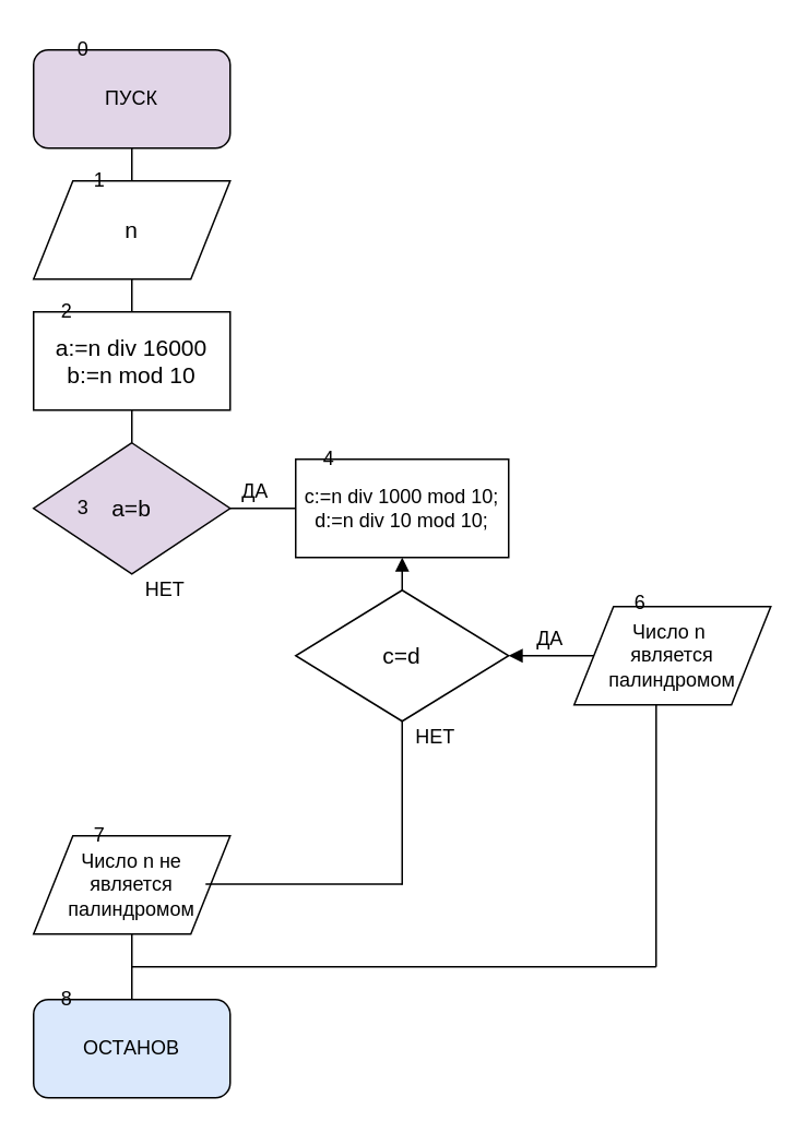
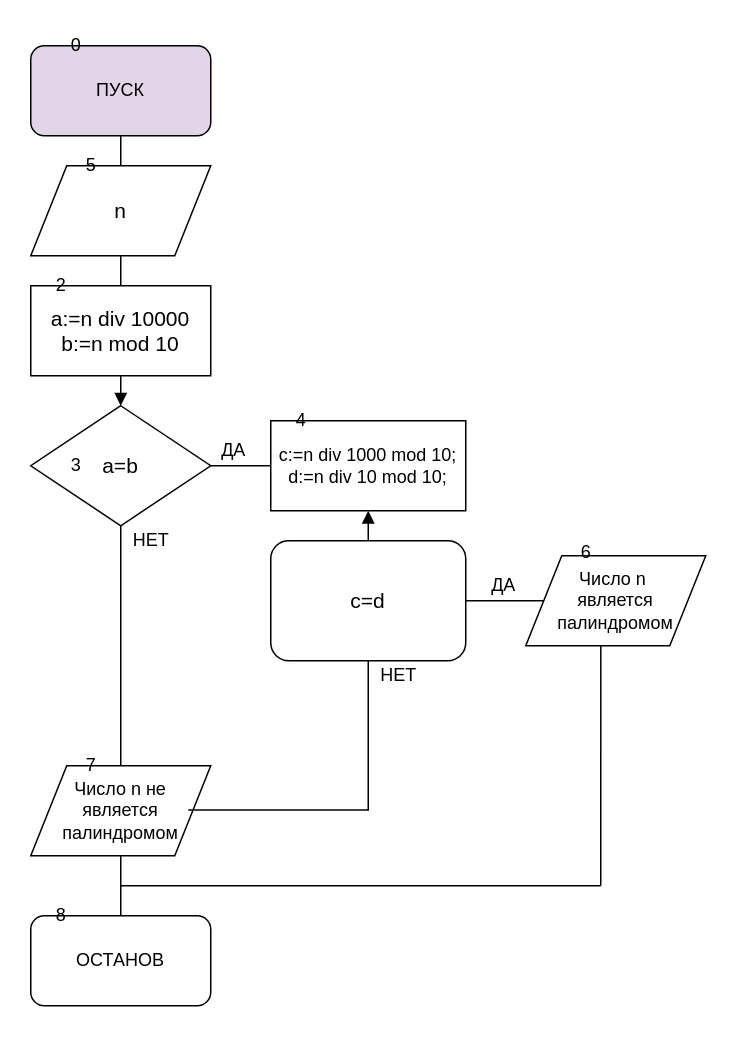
  <mxCell id="0" />
  <mxCell id="1" parent="0" />
- <mxCell id="2" value="" style="endArrow=none;html=1;entryX=0.5;entryY=0;entryDx=0;entryDy=0;exitX=0.5;exitY=1;exitDx=0;exitDy=0;" edge="1" parent="1" source="3" target="7"><mxGeometry width="50" height="50" relative="1" as="geometry"><mxPoint x="20" y="510" as="sourcePoint" /><mxPoint x="70" y="460" as="targetPoint" /></mxGeometry></mxCell>
+ <mxCell id="2" value="" style="endArrow=block;html=1;entryX=0.5;entryY=0;entryDx=0;entryDy=0;exitX=0.5;exitY=1;exitDx=0;exitDy=0;" edge="1" parent="1" source="3" target="7"><mxGeometry width="50" height="50" relative="1" as="geometry"><mxPoint x="20" y="510" as="sourcePoint" /><mxPoint x="70" y="460" as="targetPoint" /></mxGeometry></mxCell>
  <mxCell id="3" value="ПУСК" style="rounded=1;whiteSpace=wrap;html=1;fillColor=#e1d5e7;" vertex="1" parent="1"><mxGeometry x="20" y="30" width="120" height="60" as="geometry" /></mxCell>
  <mxCell id="4" value="&lt;font style=&quot;font-size: 14px&quot;&gt;n&lt;/font&gt;" style="shape=parallelogram;perimeter=parallelogramPerimeter;whiteSpace=wrap;html=1;" vertex="1" parent="1"><mxGeometry x="20" y="110" width="120" height="60" as="geometry" /></mxCell>
- <mxCell id="5" value="ОСТАНОВ" style="rounded=1;whiteSpace=wrap;html=1;fillColor=#dae8fc;" vertex="1" parent="1"><mxGeometry x="20" y="610" width="120" height="60" as="geometry" /></mxCell>
- <mxCell id="6" value="&lt;div style=&quot;font-size: 14px&quot;&gt;&lt;font style=&quot;font-size: 14px&quot;&gt;a:=n div 16000&lt;/font&gt;&lt;/div&gt;&lt;div style=&quot;font-size: 14px&quot;&gt;&lt;font style=&quot;font-size: 14px&quot;&gt;b:=n mod 10&lt;/font&gt;&lt;/div&gt;" style="rounded=0;whiteSpace=wrap;html=1;" vertex="1" parent="1"><mxGeometry x="20" y="190" width="120" height="60" as="geometry" /></mxCell>
- <mxCell id="7" value="&lt;font style=&quot;font-size: 14px&quot;&gt;a=b&lt;/font&gt;" style="rhombus;whiteSpace=wrap;html=1;fillColor=#e1d5e7;" vertex="1" parent="1"><mxGeometry x="20" y="270" width="120" height="80" as="geometry" /></mxCell>
+ <mxCell id="5" value="ОСТАНОВ" style="rounded=1;whiteSpace=wrap;html=1;" vertex="1" parent="1"><mxGeometry x="20" y="610" width="120" height="60" as="geometry" /></mxCell>
+ <mxCell id="6" value="&lt;div style=&quot;font-size: 14px&quot;&gt;&lt;font style=&quot;font-size: 14px&quot;&gt;a:=n div 10000&lt;/font&gt;&lt;/div&gt;&lt;div style=&quot;font-size: 14px&quot;&gt;&lt;font style=&quot;font-size: 14px&quot;&gt;b:=n mod 10&lt;/font&gt;&lt;/div&gt;" style="rounded=0;whiteSpace=wrap;html=1;" vertex="1" parent="1"><mxGeometry x="20" y="190" width="120" height="60" as="geometry" /></mxCell>
+ <mxCell id="7" value="&lt;font style=&quot;font-size: 14px&quot;&gt;a=b&lt;/font&gt;" style="rhombus;whiteSpace=wrap;html=1;" vertex="1" parent="1"><mxGeometry x="20" y="270" width="120" height="80" as="geometry" /></mxCell>
  <mxCell id="8" value="&lt;div&gt;c:=n div 1000 mod 10;&lt;/div&gt;&lt;div&gt;d:=n div 10 mod 10;&lt;/div&gt;" style="rounded=0;whiteSpace=wrap;html=1;" vertex="1" parent="1"><mxGeometry x="180" y="280" width="130" height="60" as="geometry" /></mxCell>
- <mxCell id="9" value="&lt;font style=&quot;font-size: 14px&quot;&gt;c=d&lt;/font&gt;" style="rhombus;whiteSpace=wrap;html=1;" vertex="1" parent="1"><mxGeometry x="180" y="360" width="130" height="80" as="geometry" /></mxCell>
+ <mxCell id="9" value="&lt;font style=&quot;font-size: 14px&quot;&gt;c=d&lt;/font&gt;" style="whiteSpace=wrap;html=1;rounded=1;" vertex="1" parent="1"><mxGeometry x="180" y="360" width="130" height="80" as="geometry" /></mxCell>
  <mxCell id="10" value="" style="endArrow=none;html=1;entryX=1;entryY=0.5;entryDx=0;entryDy=0;exitX=0;exitY=0.5;exitDx=0;exitDy=0;" edge="1" parent="1" source="8" target="7"><mxGeometry width="50" height="50" relative="1" as="geometry"><mxPoint x="130" y="390" as="sourcePoint" /><mxPoint x="180" y="340" as="targetPoint" /></mxGeometry></mxCell>
  <mxCell id="11" value="" style="endArrow=block;html=1;entryX=0.5;entryY=1;entryDx=0;entryDy=0;exitX=0.5;exitY=0;exitDx=0;exitDy=0;" edge="1" parent="1" source="9" target="8"><mxGeometry width="50" height="50" relative="1" as="geometry"><mxPoint x="20" y="510" as="sourcePoint" /><mxPoint x="70" y="460" as="targetPoint" /></mxGeometry></mxCell>
  <mxCell id="12" value="Число n не&lt;br&gt;является&lt;br&gt;палиндромом" style="shape=parallelogram;perimeter=parallelogramPerimeter;whiteSpace=wrap;html=1;" vertex="1" parent="1"><mxGeometry x="20" y="510" width="120" height="60" as="geometry" /></mxCell>
+ <mxCell id="13" value="" style="endArrow=none;html=1;entryX=0.5;entryY=1;entryDx=0;entryDy=0;exitX=0.5;exitY=0;exitDx=0;exitDy=0;" edge="1" parent="1" source="12" target="7"><mxGeometry width="50" height="50" relative="1" as="geometry"><mxPoint x="20" y="600" as="sourcePoint" /><mxPoint x="70" y="550" as="targetPoint" /></mxGeometry></mxCell>
  <mxCell id="14" value="" style="endArrow=none;html=1;entryX=0.5;entryY=1;entryDx=0;entryDy=0;" edge="1" parent="1" target="9"><mxGeometry width="50" height="50" relative="1" as="geometry"><mxPoint x="245" y="540" as="sourcePoint" /><mxPoint x="70" y="590" as="targetPoint" /></mxGeometry></mxCell>
  <mxCell id="15" value="" style="endArrow=none;html=1;" edge="1" parent="1"><mxGeometry width="50" height="50" relative="1" as="geometry"><mxPoint x="125" y="539.5" as="sourcePoint" /><mxPoint x="245" y="539.5" as="targetPoint" /></mxGeometry></mxCell>
  <mxCell id="16" value="" style="endArrow=none;html=1;entryX=0.5;entryY=1;entryDx=0;entryDy=0;" edge="1" parent="1" target="12"><mxGeometry width="50" height="50" relative="1" as="geometry"><mxPoint x="80" y="610" as="sourcePoint" /><mxPoint x="70" y="590" as="targetPoint" /></mxGeometry></mxCell>
  <mxCell id="17" value="Число n&amp;nbsp;&lt;br&gt;является&lt;br&gt;палиндромом" style="shape=parallelogram;perimeter=parallelogramPerimeter;whiteSpace=wrap;html=1;" vertex="1" parent="1"><mxGeometry x="350" y="370" width="120" height="60" as="geometry" /></mxCell>
- <mxCell id="18" value="" style="endArrow=block;html=1;entryX=1;entryY=0.5;entryDx=0;entryDy=0;exitX=0;exitY=0.5;exitDx=0;exitDy=0;" edge="1" parent="1" source="17" target="9"><mxGeometry width="50" height="50" relative="1" as="geometry"><mxPoint x="300" y="460" as="sourcePoint" /><mxPoint x="350" y="410" as="targetPoint" /></mxGeometry></mxCell>
+ <mxCell id="18" value="" style="endArrow=none;html=1;entryX=1;entryY=0.5;entryDx=0;entryDy=0;exitX=0;exitY=0.5;exitDx=0;exitDy=0;" edge="1" parent="1" source="17" target="9"><mxGeometry width="50" height="50" relative="1" as="geometry"><mxPoint x="300" y="460" as="sourcePoint" /><mxPoint x="350" y="410" as="targetPoint" /></mxGeometry></mxCell>
  <mxCell id="19" value="" style="endArrow=none;html=1;" edge="1" parent="1"><mxGeometry width="50" height="50" relative="1" as="geometry"><mxPoint x="80" y="590" as="sourcePoint" /><mxPoint x="400" y="590" as="targetPoint" /></mxGeometry></mxCell>
  <mxCell id="20" value="" style="endArrow=none;html=1;entryX=0.417;entryY=1;entryDx=0;entryDy=0;entryPerimeter=0;" edge="1" parent="1" target="17"><mxGeometry width="50" height="50" relative="1" as="geometry"><mxPoint x="400" y="590" as="sourcePoint" /><mxPoint x="500" y="540" as="targetPoint" /></mxGeometry></mxCell>
  <mxCell id="21" value="0" style="text;html=1;align=center;verticalAlign=middle;resizable=0;points=[];;autosize=1;" vertex="1" parent="1"><mxGeometry x="40" y="20" width="20" height="20" as="geometry" /></mxCell>
- <mxCell id="22" value="1" style="text;html=1;align=center;verticalAlign=middle;resizable=0;points=[];;autosize=1;" vertex="1" parent="1"><mxGeometry x="50" y="100" width="20" height="20" as="geometry" /></mxCell>
+ <mxCell id="22" value="5" style="text;html=1;align=center;verticalAlign=middle;resizable=0;points=[];;autosize=1;" vertex="1" parent="1"><mxGeometry x="50" y="100" width="20" height="20" as="geometry" /></mxCell>
  <mxCell id="23" value="2" style="text;html=1;align=center;verticalAlign=middle;resizable=0;points=[];;autosize=1;" vertex="1" parent="1"><mxGeometry x="30" y="180" width="20" height="20" as="geometry" /></mxCell>
  <mxCell id="24" value="3" style="text;html=1;align=center;verticalAlign=middle;resizable=0;points=[];;autosize=1;" vertex="1" parent="1"><mxGeometry x="40" y="300" width="20" height="20" as="geometry" /></mxCell>
  <mxCell id="25" value="4" style="text;html=1;align=center;verticalAlign=middle;resizable=0;points=[];;autosize=1;" vertex="1" parent="1"><mxGeometry x="190" y="270" width="20" height="20" as="geometry" /></mxCell>
  <mxCell id="26" value="6" style="text;html=1;align=center;verticalAlign=middle;resizable=0;points=[];;autosize=1;" vertex="1" parent="1"><mxGeometry x="380" y="358" width="20" height="20" as="geometry" /></mxCell>
  <mxCell id="27" value="7" style="text;html=1;align=center;verticalAlign=middle;resizable=0;points=[];;autosize=1;" vertex="1" parent="1"><mxGeometry x="50" y="500" width="20" height="20" as="geometry" /></mxCell>
  <mxCell id="28" value="8" style="text;html=1;align=center;verticalAlign=middle;resizable=0;points=[];;autosize=1;" vertex="1" parent="1"><mxGeometry x="30" y="600" width="20" height="20" as="geometry" /></mxCell>
  <mxCell id="29" value="НЕТ" style="text;html=1;align=center;verticalAlign=middle;resizable=0;points=[];;autosize=1;" vertex="1" parent="1"><mxGeometry x="80" y="350" width="40" height="20" as="geometry" /></mxCell>
  <mxCell id="30" value="ДА" style="text;html=1;align=center;verticalAlign=middle;resizable=0;points=[];;autosize=1;" vertex="1" parent="1"><mxGeometry x="140" y="290" width="30" height="20" as="geometry" /></mxCell>
  <mxCell id="31" value="НЕТ" style="text;html=1;align=center;verticalAlign=middle;resizable=0;points=[];;autosize=1;" vertex="1" parent="1"><mxGeometry x="245" y="440" width="40" height="20" as="geometry" /></mxCell>
  <mxCell id="32" value="ДА" style="text;html=1;align=center;verticalAlign=middle;resizable=0;points=[];;autosize=1;" vertex="1" parent="1"><mxGeometry x="320" y="380" width="30" height="20" as="geometry" /></mxCell>
